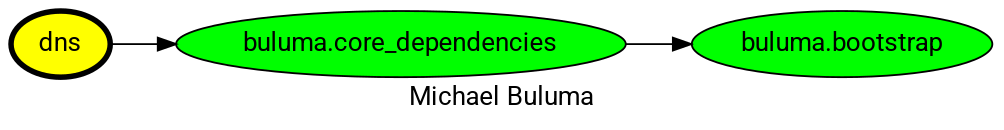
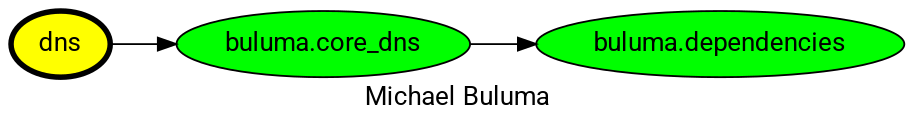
  digraph {
    fontname=Roboto
    label="Michael Buluma"
    rankdir=LR
    node [fillcolor=green fontname=Roboto style=filled]
    edge [fontname=Roboto]
    dns [fillcolor=yellow penwidth=3]
-   "buluma.core_dependencies"
-   "buluma.bootstrap"
+   "buluma.core_dependencies" [label="buluma.core_dns"]
+   "buluma.bootstrap" [label="buluma.dependencies"]
    dns -> "buluma.core_dependencies"
    "buluma.core_dependencies" -> "buluma.bootstrap"
  }
